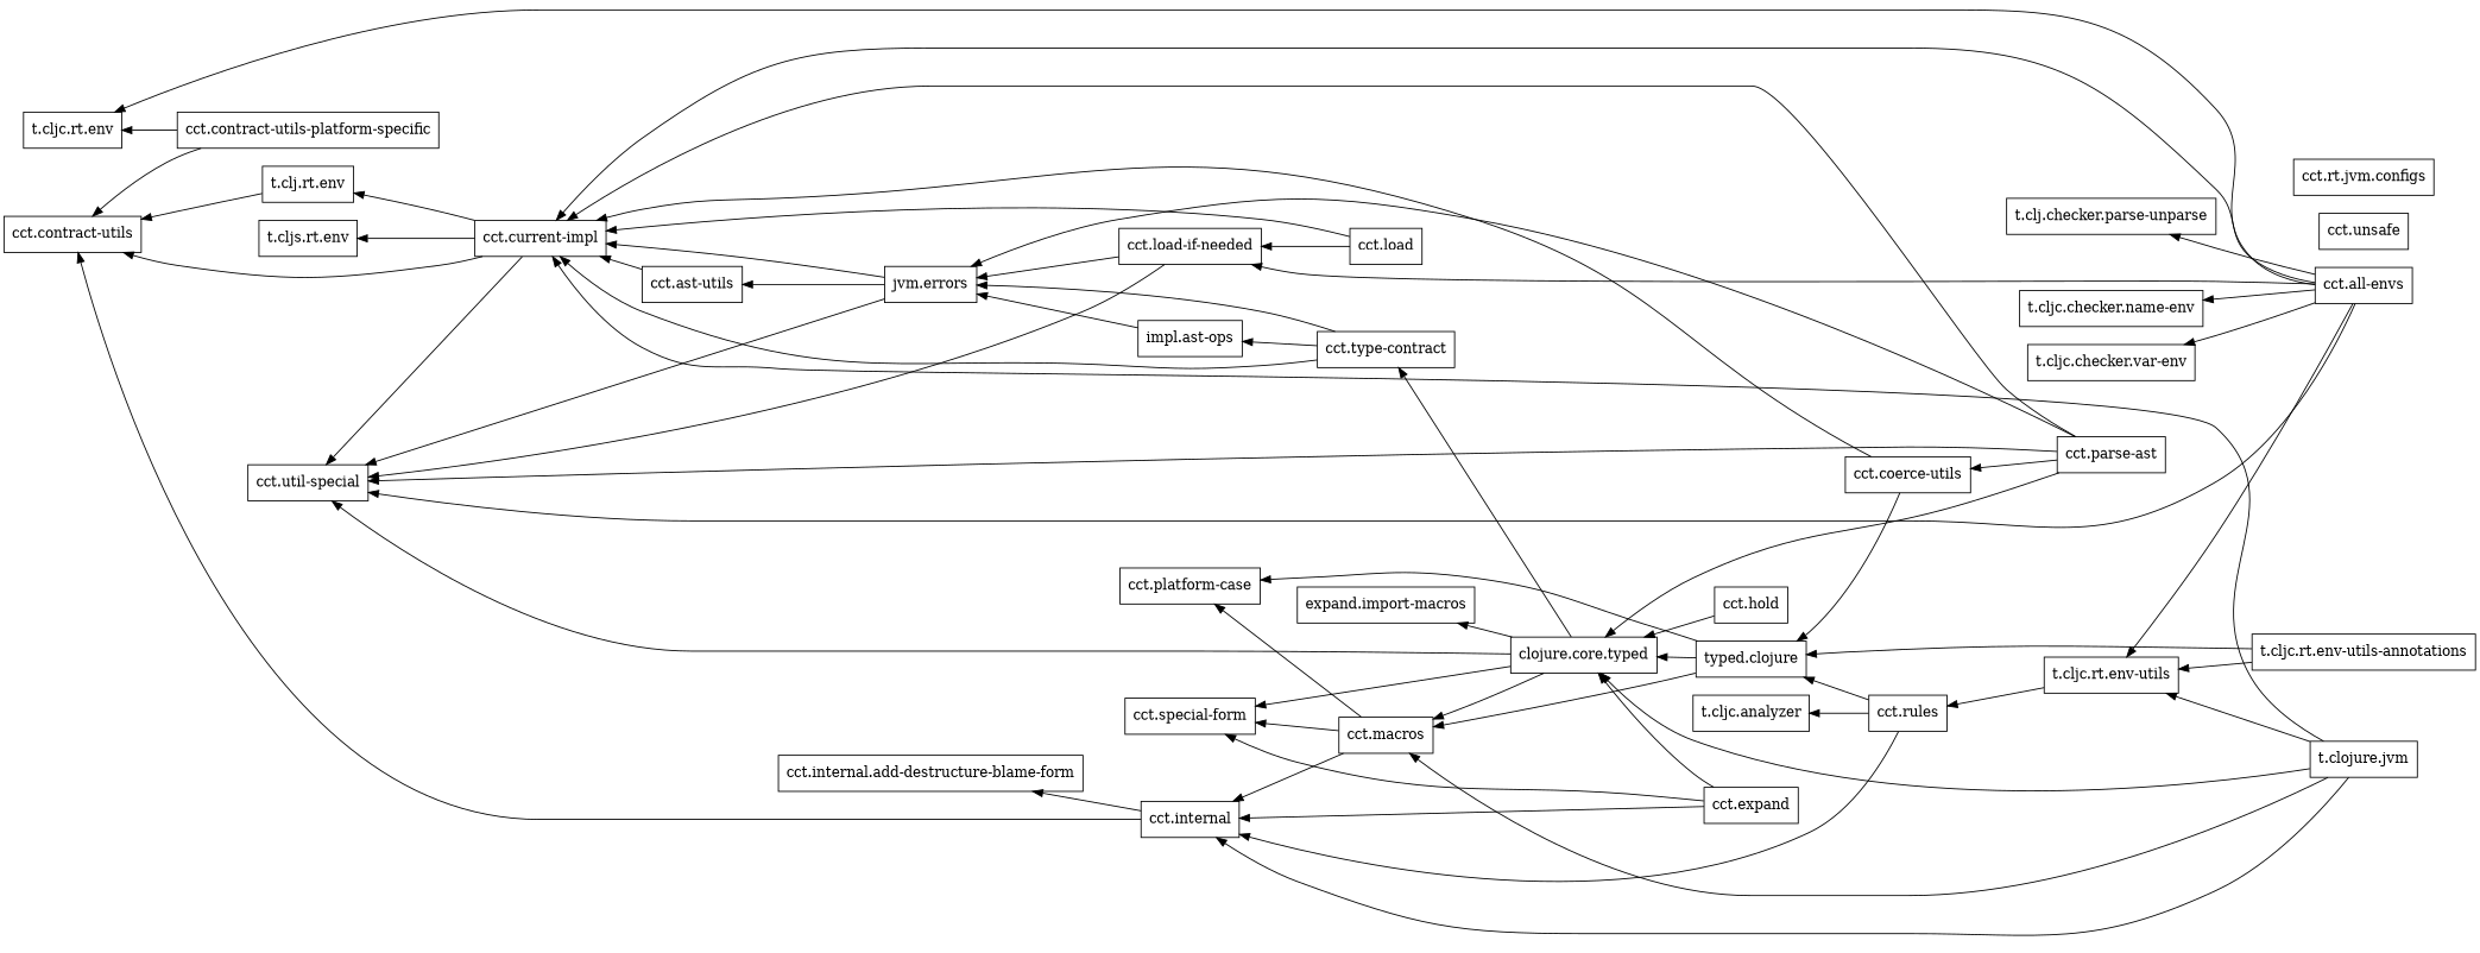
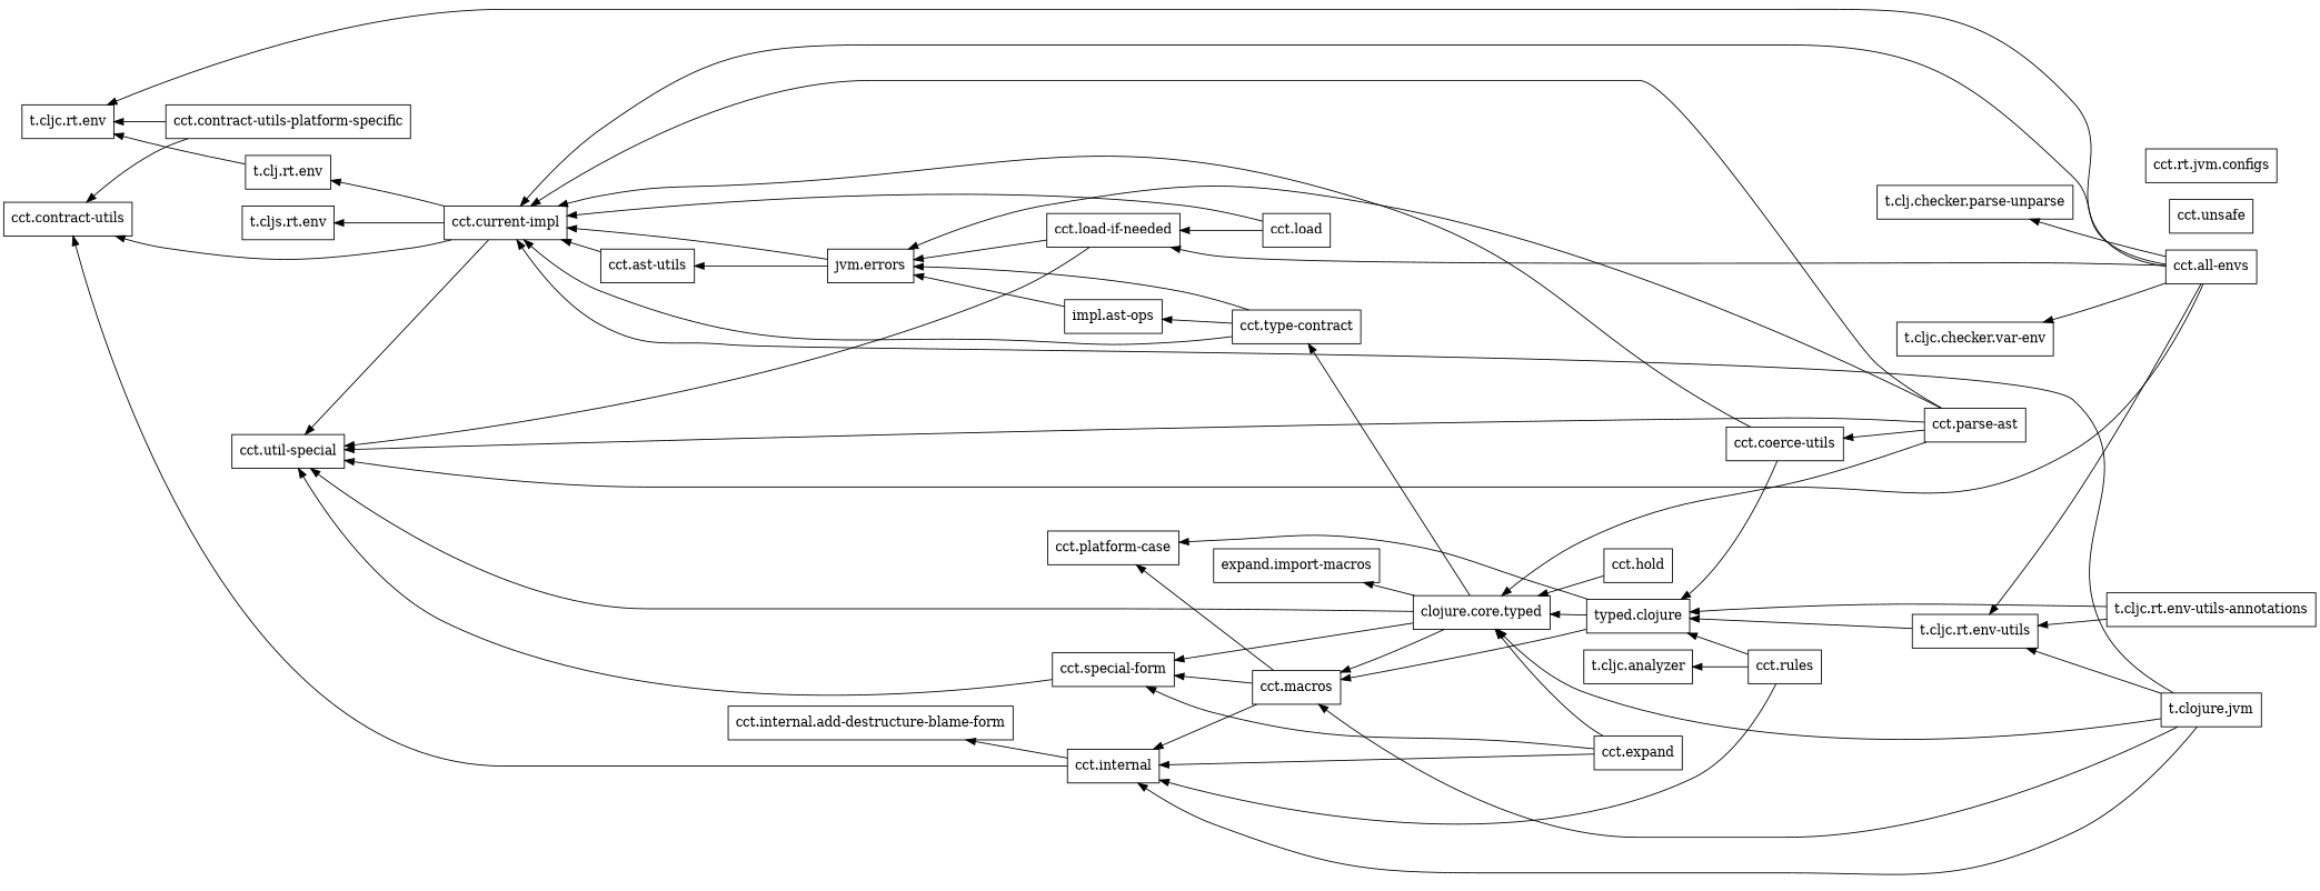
  strict digraph {
    rankdir=RL
    node [shape=box]
    "typed.clojure"
    "clojure.core.typed"
    "cct.macros"
    "cct.platform-case"
    n5 [label="cct.util-special"]
    "cct.special-form"
    n7 [label="expand.import-macros"]
    "cct.type-contract"
    "cct.internal"
    "t.clojure.jvm"
    "cct.current-impl"
    "t.cljc.rt.env-utils"
    "t.clj.rt.env"
    "t.cljc.rt.env"
    "cct.contract-utils"
    "t.cljs.rt.env"
    "cct.internal.add-destructure-blame-form"
    "t.cljc.rt.env-utils-annotations"
    n19 [label="impl.ast-ops"]
    n20 [label="jvm.errors"]
    "cct.all-envs"
    "cct.load-if-needed"
    "t.clj.checker.parse-unparse"
-   "t.cljc.checker.name-env"
    "t.cljc.checker.var-env"
    "cct.ast-utils"
    "cct.coerce-utils"
    "cct.contract-utils-platform-specific"
    "cct.expand"
    "cct.hold"
    "cct.load"
    "cct.parse-ast"
    "cct.rules"
    "t.cljc.analyzer"
    "cct.unsafe"
    "cct.rt.jvm.configs"
    subgraph sub_1 {
      "typed.clojure"
      "clojure.core.typed"
      "cct.macros"
      "cct.platform-case"
      n5
      "cct.special-form"
      n7
      "cct.type-contract"
      "cct.internal"
      "t.clojure.jvm"
      "cct.current-impl"
      "t.cljc.rt.env-utils"
      "t.clj.rt.env"
      "t.cljc.rt.env"
      "cct.contract-utils"
      "t.cljs.rt.env"
      "cct.internal.add-destructure-blame-form"
      "t.cljc.rt.env-utils-annotations"
      n19
      n20
      "cct.all-envs"
      "cct.load-if-needed"
      "t.clj.checker.parse-unparse"
-     "t.cljc.checker.name-env"
      "t.cljc.checker.var-env"
      "cct.ast-utils"
      "cct.coerce-utils"
      "cct.contract-utils-platform-specific"
      "cct.expand"
      "cct.hold"
      "cct.load"
      "cct.parse-ast"
      "cct.rules"
      "t.cljc.analyzer"
      "cct.unsafe"
      "cct.rt.jvm.configs"
    }
    "typed.clojure" -> "clojure.core.typed"
    "typed.clojure" -> "cct.macros"
    "typed.clojure" -> "cct.platform-case"
    "clojure.core.typed" -> "cct.macros"
    "clojure.core.typed" -> n5
    "clojure.core.typed" -> "cct.special-form"
    "clojure.core.typed" -> n7
    "clojure.core.typed" -> "cct.type-contract"
    "cct.macros" -> "cct.platform-case"
    "cct.macros" -> "cct.special-form"
    "cct.macros" -> "cct.internal"
    "cct.type-contract" -> "cct.current-impl"
    "cct.type-contract" -> n19
    "cct.type-contract" -> n20
    "cct.internal" -> "cct.contract-utils"
    "cct.internal" -> "cct.internal.add-destructure-blame-form"
    "t.clojure.jvm" -> "clojure.core.typed"
    "t.clojure.jvm" -> "cct.macros"
    "t.clojure.jvm" -> "cct.internal"
    "t.clojure.jvm" -> "cct.current-impl"
    "t.clojure.jvm" -> "t.cljc.rt.env-utils"
    "cct.current-impl" -> n5
    "cct.current-impl" -> "t.clj.rt.env"
    "cct.current-impl" -> "cct.contract-utils"
    "cct.current-impl" -> "t.cljs.rt.env"
-   "t.cljc.rt.env-utils" -> "cct.rules"
-   "t.clj.rt.env" -> "cct.contract-utils"
+   "t.cljc.rt.env-utils" -> "typed.clojure"
+   "t.clj.rt.env" -> "t.cljc.rt.env"
    "t.cljc.rt.env-utils-annotations" -> "typed.clojure"
    "t.cljc.rt.env-utils-annotations" -> "t.cljc.rt.env-utils"
    n19 -> n20
-   n20 -> n5
+   "cct.special-form" -> n5
    n20 -> "cct.current-impl"
    n20 -> "cct.ast-utils"
    "cct.all-envs" -> n5
    "cct.all-envs" -> "cct.current-impl"
    "cct.all-envs" -> "t.cljc.rt.env-utils"
    "cct.all-envs" -> "t.cljc.rt.env"
    "cct.all-envs" -> "cct.load-if-needed"
    "cct.all-envs" -> "t.clj.checker.parse-unparse"
-   "cct.all-envs" -> "t.cljc.checker.name-env"
    "cct.all-envs" -> "t.cljc.checker.var-env"
    "cct.load-if-needed" -> n5
    "cct.load-if-needed" -> n20
    "cct.ast-utils" -> "cct.current-impl"
    "cct.coerce-utils" -> "typed.clojure"
    "cct.coerce-utils" -> "cct.current-impl"
    "cct.contract-utils-platform-specific" -> "t.cljc.rt.env"
    "cct.contract-utils-platform-specific" -> "cct.contract-utils"
    "cct.expand" -> "clojure.core.typed"
    "cct.expand" -> "cct.special-form"
    "cct.expand" -> "cct.internal"
    "cct.hold" -> "clojure.core.typed"
    "cct.load" -> "cct.current-impl"
    "cct.load" -> "cct.load-if-needed"
    "cct.parse-ast" -> "clojure.core.typed"
    "cct.parse-ast" -> n5
    "cct.parse-ast" -> "cct.current-impl"
    "cct.parse-ast" -> n20
    "cct.parse-ast" -> "cct.coerce-utils"
    "cct.rules" -> "typed.clojure"
    "cct.rules" -> "cct.internal"
    "cct.rules" -> "t.cljc.analyzer"
  }
